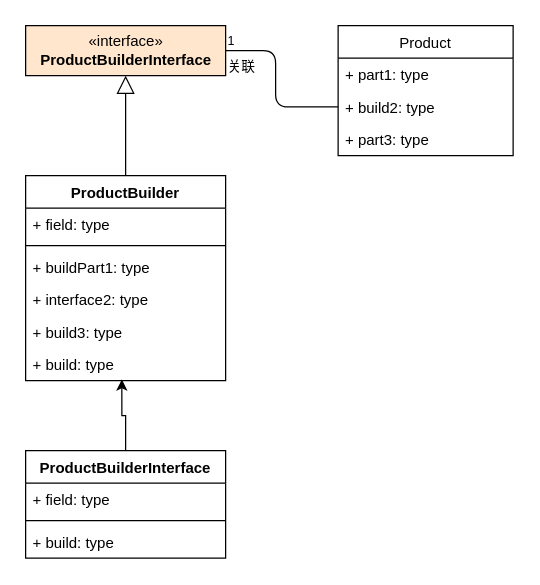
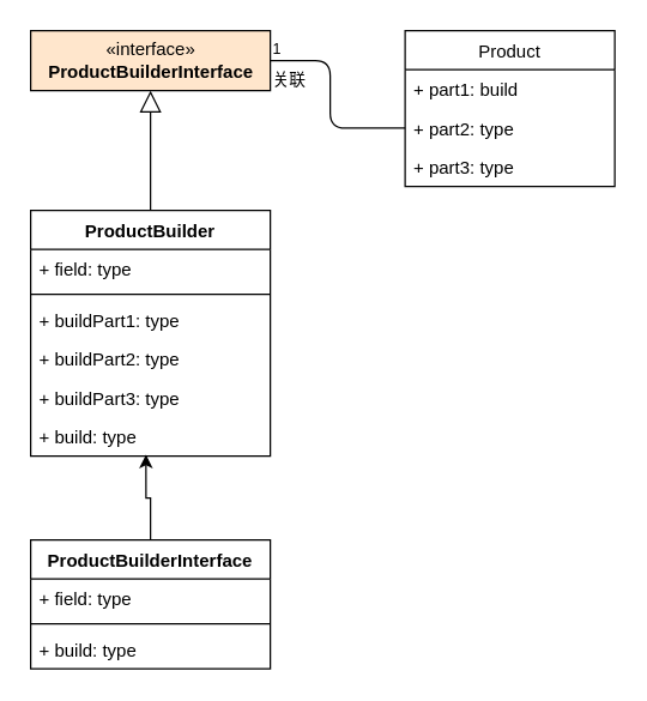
  <mxCell id="0" />
  <mxCell id="1" parent="0" />
  <mxCell id="2" value="Product" style="swimlane;fontStyle=0;childLayout=stackLayout;horizontal=1;startSize=26;fillColor=none;horizontalStack=0;resizeParent=1;resizeParentMax=0;resizeLast=0;collapsible=1;marginBottom=0;" vertex="1" parent="1"><mxGeometry x="270" y="20" width="140" height="104" as="geometry" /></mxCell>
- <mxCell id="3" value="+ part1: type" style="text;strokeColor=none;fillColor=none;align=left;verticalAlign=top;spacingLeft=4;spacingRight=4;overflow=hidden;rotatable=0;points=[[0,0.5],[1,0.5]];portConstraint=eastwest;" vertex="1" parent="2"><mxGeometry y="26" width="140" height="26" as="geometry" /></mxCell>
- <mxCell id="4" value="+ build2: type" style="text;strokeColor=none;fillColor=none;align=left;verticalAlign=top;spacingLeft=4;spacingRight=4;overflow=hidden;rotatable=0;points=[[0,0.5],[1,0.5]];portConstraint=eastwest;" vertex="1" parent="2"><mxGeometry y="52" width="140" height="26" as="geometry" /></mxCell>
+ <mxCell id="3" value="+ part1: build" style="text;strokeColor=none;fillColor=none;align=left;verticalAlign=top;spacingLeft=4;spacingRight=4;overflow=hidden;rotatable=0;points=[[0,0.5],[1,0.5]];portConstraint=eastwest;" vertex="1" parent="2"><mxGeometry y="26" width="140" height="26" as="geometry" /></mxCell>
+ <mxCell id="4" value="+ part2: type" style="text;strokeColor=none;fillColor=none;align=left;verticalAlign=top;spacingLeft=4;spacingRight=4;overflow=hidden;rotatable=0;points=[[0,0.5],[1,0.5]];portConstraint=eastwest;" vertex="1" parent="2"><mxGeometry y="52" width="140" height="26" as="geometry" /></mxCell>
  <mxCell id="5" value="+ part3: type" style="text;strokeColor=none;fillColor=none;align=left;verticalAlign=top;spacingLeft=4;spacingRight=4;overflow=hidden;rotatable=0;points=[[0,0.5],[1,0.5]];portConstraint=eastwest;" vertex="1" parent="2"><mxGeometry y="78" width="140" height="26" as="geometry" /></mxCell>
  <mxCell id="6" value="ProductBuilder" style="swimlane;fontStyle=1;align=center;verticalAlign=top;childLayout=stackLayout;horizontal=1;startSize=26;horizontalStack=0;resizeParent=1;resizeParentMax=0;resizeLast=0;collapsible=1;marginBottom=0;" vertex="1" parent="1"><mxGeometry x="20" y="140" width="160" height="164" as="geometry" /></mxCell>
  <mxCell id="7" value="+ field: type" style="text;strokeColor=none;fillColor=none;align=left;verticalAlign=top;spacingLeft=4;spacingRight=4;overflow=hidden;rotatable=0;points=[[0,0.5],[1,0.5]];portConstraint=eastwest;" vertex="1" parent="6"><mxGeometry y="26" width="160" height="26" as="geometry" /></mxCell>
  <mxCell id="8" value="" style="line;strokeWidth=1;fillColor=none;align=left;verticalAlign=middle;spacingTop=-1;spacingLeft=3;spacingRight=3;rotatable=0;labelPosition=right;points=[];portConstraint=eastwest;" vertex="1" parent="6"><mxGeometry y="52" width="160" height="8" as="geometry" /></mxCell>
  <mxCell id="9" value="+ buildPart1: type" style="text;strokeColor=none;fillColor=none;align=left;verticalAlign=top;spacingLeft=4;spacingRight=4;overflow=hidden;rotatable=0;points=[[0,0.5],[1,0.5]];portConstraint=eastwest;" vertex="1" parent="6"><mxGeometry y="60" width="160" height="26" as="geometry" /></mxCell>
- <mxCell id="10" value="+ interface2: type" style="text;strokeColor=none;fillColor=none;align=left;verticalAlign=top;spacingLeft=4;spacingRight=4;overflow=hidden;rotatable=0;points=[[0,0.5],[1,0.5]];portConstraint=eastwest;" vertex="1" parent="6"><mxGeometry y="86" width="160" height="26" as="geometry" /></mxCell>
- <mxCell id="11" value="+ build3: type" style="text;strokeColor=none;fillColor=none;align=left;verticalAlign=top;spacingLeft=4;spacingRight=4;overflow=hidden;rotatable=0;points=[[0,0.5],[1,0.5]];portConstraint=eastwest;" vertex="1" parent="6"><mxGeometry y="112" width="160" height="26" as="geometry" /></mxCell>
+ <mxCell id="10" value="+ buildPart2: type" style="text;strokeColor=none;fillColor=none;align=left;verticalAlign=top;spacingLeft=4;spacingRight=4;overflow=hidden;rotatable=0;points=[[0,0.5],[1,0.5]];portConstraint=eastwest;" vertex="1" parent="6"><mxGeometry y="86" width="160" height="26" as="geometry" /></mxCell>
+ <mxCell id="11" value="+ buildPart3: type" style="text;strokeColor=none;fillColor=none;align=left;verticalAlign=top;spacingLeft=4;spacingRight=4;overflow=hidden;rotatable=0;points=[[0,0.5],[1,0.5]];portConstraint=eastwest;" vertex="1" parent="6"><mxGeometry y="112" width="160" height="26" as="geometry" /></mxCell>
  <mxCell id="12" value="+ build: type" style="text;strokeColor=none;fillColor=none;align=left;verticalAlign=top;spacingLeft=4;spacingRight=4;overflow=hidden;rotatable=0;points=[[0,0.5],[1,0.5]];portConstraint=eastwest;" vertex="1" parent="6"><mxGeometry y="138" width="160" height="26" as="geometry" /></mxCell>
  <mxCell id="13" value="«interface»&lt;br&gt;&lt;span style=&quot;font-weight: 700&quot;&gt;ProductBuilderInterface&lt;/span&gt;" style="html=1;fillColor=#ffe6cc;" vertex="1" parent="1"><mxGeometry x="20" y="20" width="160" height="40" as="geometry" /></mxCell>
  <mxCell id="14" value="" style="endArrow=block;dashed=0;endFill=0;endSize=12;html=1;exitX=0.5;exitY=0;exitDx=0;exitDy=0;entryX=0.5;entryY=1;entryDx=0;entryDy=0;" edge="1" parent="1" source="6" target="13"><mxGeometry width="160" relative="1" as="geometry"><mxPoint x="80" y="300" as="sourcePoint" /><mxPoint x="100" y="80" as="targetPoint" /></mxGeometry></mxCell>
  <mxCell id="15" value="" style="edgeStyle=orthogonalEdgeStyle;rounded=0;orthogonalLoop=1;jettySize=auto;html=1;entryX=0.481;entryY=0.962;entryDx=0;entryDy=0;entryPerimeter=0;" edge="1" parent="1" source="16" target="12"><mxGeometry relative="1" as="geometry" /></mxCell>
  <mxCell id="16" value="ProductBuilderInterface" style="swimlane;fontStyle=1;align=center;verticalAlign=top;childLayout=stackLayout;horizontal=1;startSize=26;horizontalStack=0;resizeParent=1;resizeParentMax=0;resizeLast=0;collapsible=1;marginBottom=0;" vertex="1" parent="1"><mxGeometry x="20" y="360" width="160" height="86" as="geometry" /></mxCell>
  <mxCell id="17" value="+ field: type" style="text;strokeColor=none;fillColor=none;align=left;verticalAlign=top;spacingLeft=4;spacingRight=4;overflow=hidden;rotatable=0;points=[[0,0.5],[1,0.5]];portConstraint=eastwest;" vertex="1" parent="16"><mxGeometry y="26" width="160" height="26" as="geometry" /></mxCell>
  <mxCell id="18" value="" style="line;strokeWidth=1;fillColor=none;align=left;verticalAlign=middle;spacingTop=-1;spacingLeft=3;spacingRight=3;rotatable=0;labelPosition=right;points=[];portConstraint=eastwest;" vertex="1" parent="16"><mxGeometry y="52" width="160" height="8" as="geometry" /></mxCell>
  <mxCell id="19" value="+ build: type" style="text;strokeColor=none;fillColor=none;align=left;verticalAlign=top;spacingLeft=4;spacingRight=4;overflow=hidden;rotatable=0;points=[[0,0.5],[1,0.5]];portConstraint=eastwest;" vertex="1" parent="16"><mxGeometry y="60" width="160" height="26" as="geometry" /></mxCell>
  <mxCell id="20" value="关联" style="endArrow=none;endFill=1;html=1;edgeStyle=orthogonalEdgeStyle;align=left;verticalAlign=top;exitX=1;exitY=0.5;exitDx=0;exitDy=0;entryX=0;entryY=0.5;entryDx=0;entryDy=0;" edge="1" parent="1" source="13" target="4"><mxGeometry x="-1" relative="1" as="geometry"><mxPoint x="230" y="240" as="sourcePoint" /><mxPoint x="390" y="240" as="targetPoint" /><Array as="points"><mxPoint x="220" y="40" /><mxPoint x="220" y="85" /></Array></mxGeometry></mxCell>
  <mxCell id="21" value="1" style="resizable=0;html=1;align=left;verticalAlign=bottom;labelBackgroundColor=#ffffff;fontSize=10;" connectable="0" vertex="1" parent="20"><mxGeometry x="-1" relative="1" as="geometry" /></mxCell>
